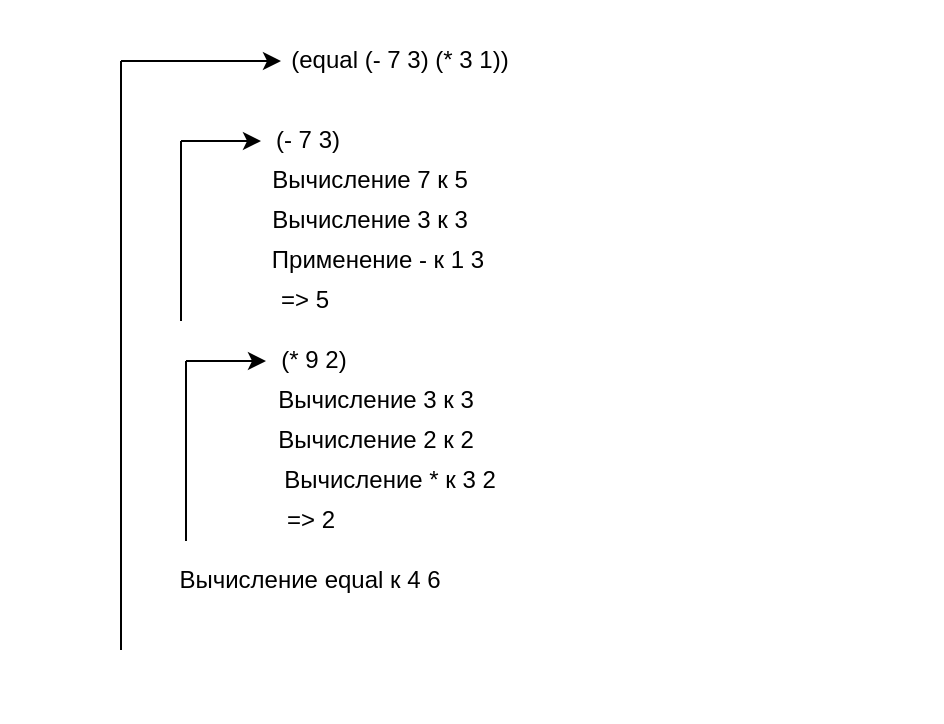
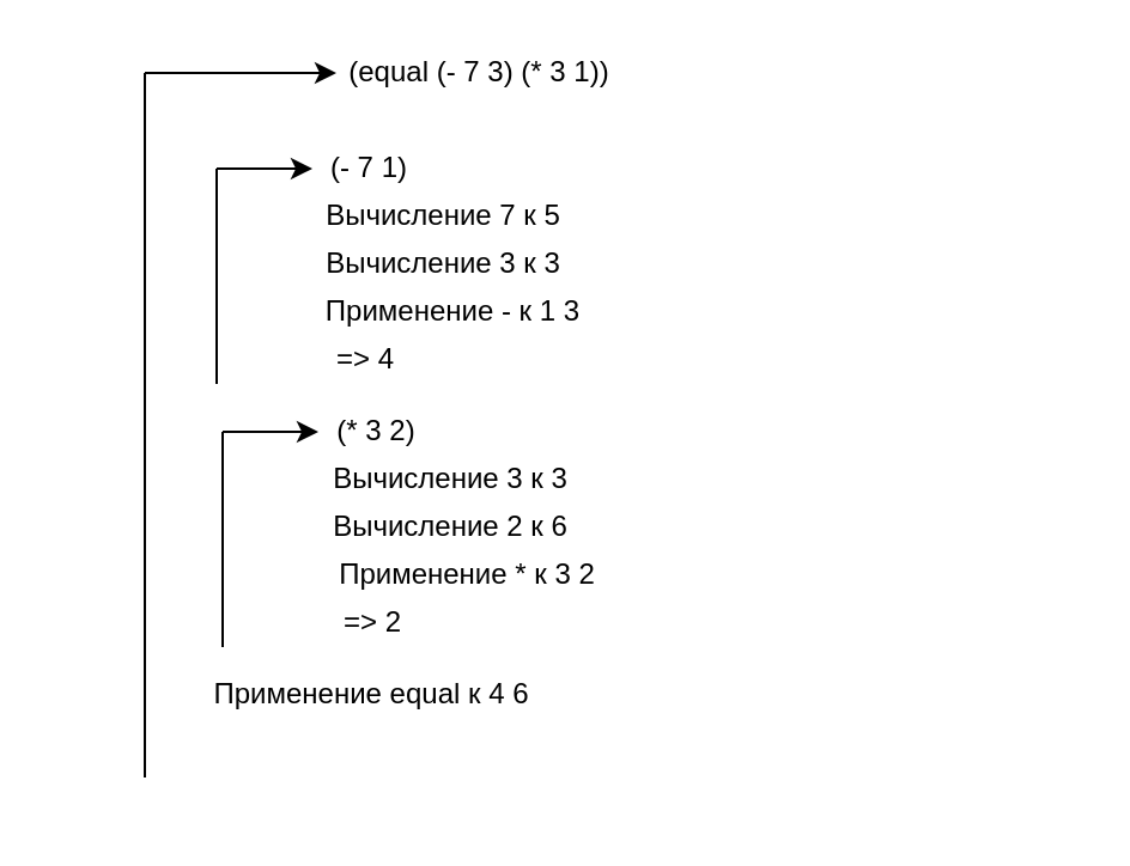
  <mxCell id="0" />
  <mxCell id="1" parent="0" />
  <mxCell id="2" value="(equal (- 7 3) (* 3 1))" style="text;html=1;strokeColor=none;fillColor=none;align=center;verticalAlign=middle;whiteSpace=wrap;rounded=0;" vertex="1" parent="1"><mxGeometry x="140" y="20" width="120" height="20" as="geometry" /></mxCell>
  <mxCell id="3" value="" style="group" vertex="1" connectable="0" parent="1"><mxGeometry x="60" y="30" width="80" height="310" as="geometry" /></mxCell>
  <mxCell id="4" value="" style="endArrow=none;html=1;" edge="1" parent="3"><mxGeometry width="50" height="50" relative="1" as="geometry"><mxPoint y="294.5" as="sourcePoint" /><mxPoint as="targetPoint" /></mxGeometry></mxCell>
  <mxCell id="5" value="" style="endArrow=classic;html=1;" edge="1" parent="3"><mxGeometry width="50" height="50" relative="1" as="geometry"><mxPoint as="sourcePoint" /><mxPoint x="80" as="targetPoint" /></mxGeometry></mxCell>
  <mxCell id="6" value="" style="group" vertex="1" connectable="0" parent="1"><mxGeometry x="90" y="110" width="360" height="100" as="geometry" /></mxCell>
  <mxCell id="7" value="" style="endArrow=none;html=1;" edge="1" parent="6"><mxGeometry width="50" height="50" relative="1" as="geometry"><mxPoint y="50" as="sourcePoint" /><mxPoint y="-40" as="targetPoint" /></mxGeometry></mxCell>
  <mxCell id="8" value="" style="endArrow=classic;html=1;" edge="1" parent="6"><mxGeometry width="50" height="50" relative="1" as="geometry"><mxPoint y="-40" as="sourcePoint" /><mxPoint x="40" y="-40" as="targetPoint" /></mxGeometry></mxCell>
- <mxCell id="9" value="=&amp;gt; 5" style="text;html=1;strokeColor=none;fillColor=none;align=center;verticalAlign=middle;whiteSpace=wrap;rounded=0;" vertex="1" parent="6"><mxGeometry x="45" y="30" width="35" height="20" as="geometry" /></mxCell>
+ <mxCell id="9" value="=&amp;gt; 4" style="text;html=1;strokeColor=none;fillColor=none;align=center;verticalAlign=middle;whiteSpace=wrap;rounded=0;" vertex="1" parent="6"><mxGeometry x="45" y="30" width="35" height="20" as="geometry" /></mxCell>
  <mxCell id="10" value="Применение - к 1 3" style="text;html=1;strokeColor=none;fillColor=none;align=center;verticalAlign=middle;whiteSpace=wrap;rounded=0;" vertex="1" parent="6"><mxGeometry x="-70" y="10" width="337.5" height="20" as="geometry" /></mxCell>
  <mxCell id="11" value="Вычисление 3 к 3" style="text;html=1;strokeColor=none;fillColor=none;align=center;verticalAlign=middle;whiteSpace=wrap;rounded=0;" vertex="1" parent="6"><mxGeometry x="45" y="-10" width="100" height="20" as="geometry" /></mxCell>
- <mxCell id="12" value="(- 7 3)" style="text;html=1;strokeColor=none;fillColor=none;align=center;verticalAlign=middle;whiteSpace=wrap;rounded=0;" vertex="1" parent="1"><mxGeometry x="99" y="60" width="110" height="20" as="geometry" /></mxCell>
+ <mxCell id="12" value="(- 7 1)" style="text;html=1;strokeColor=none;fillColor=none;align=center;verticalAlign=middle;whiteSpace=wrap;rounded=0;" vertex="1" parent="1"><mxGeometry x="99" y="60" width="110" height="20" as="geometry" /></mxCell>
  <mxCell id="13" value="Вычисление 7 к 5" style="text;html=1;strokeColor=none;fillColor=none;align=center;verticalAlign=middle;whiteSpace=wrap;rounded=0;" vertex="1" parent="1"><mxGeometry x="135" y="80" width="100" height="20" as="geometry" /></mxCell>
- <mxCell id="14" value="Вычисление equal к 4 6" style="text;html=1;strokeColor=none;fillColor=none;align=center;verticalAlign=middle;whiteSpace=wrap;rounded=0;" vertex="1" parent="1"><mxGeometry x="80" y="280" width="150" height="20" as="geometry" /></mxCell>
+ <mxCell id="14" value="Применение equal к 4 6" style="text;html=1;strokeColor=none;fillColor=none;align=center;verticalAlign=middle;whiteSpace=wrap;rounded=0;" vertex="1" parent="1"><mxGeometry x="80" y="280" width="150" height="20" as="geometry" /></mxCell>
  <mxCell id="15" value="" style="endArrow=none;html=1;" edge="1" parent="1"><mxGeometry width="50" height="50" relative="1" as="geometry"><mxPoint x="92.5" y="270" as="sourcePoint" /><mxPoint x="92.5" y="180" as="targetPoint" /></mxGeometry></mxCell>
  <mxCell id="16" value="" style="endArrow=classic;html=1;" edge="1" parent="1"><mxGeometry width="50" height="50" relative="1" as="geometry"><mxPoint x="92.5" y="180" as="sourcePoint" /><mxPoint x="132.5" y="180" as="targetPoint" /></mxGeometry></mxCell>
  <mxCell id="17" value="=&amp;gt; 2" style="text;html=1;strokeColor=none;fillColor=none;align=center;verticalAlign=middle;whiteSpace=wrap;rounded=0;" vertex="1" parent="1"><mxGeometry x="137.5" y="250" width="35" height="20" as="geometry" /></mxCell>
- <mxCell id="18" value="Вычисление 2 к 2" style="text;html=1;strokeColor=none;fillColor=none;align=center;verticalAlign=middle;whiteSpace=wrap;rounded=0;" vertex="1" parent="1"><mxGeometry x="137.5" y="210" width="100" height="20" as="geometry" /></mxCell>
- <mxCell id="19" value="(* 9 2)" style="text;html=1;strokeColor=none;fillColor=none;align=center;verticalAlign=middle;whiteSpace=wrap;rounded=0;" vertex="1" parent="1"><mxGeometry x="101.5" y="170" width="110" height="20" as="geometry" /></mxCell>
+ <mxCell id="18" value="Вычисление 2 к 6" style="text;html=1;strokeColor=none;fillColor=none;align=center;verticalAlign=middle;whiteSpace=wrap;rounded=0;" vertex="1" parent="1"><mxGeometry x="137.5" y="210" width="100" height="20" as="geometry" /></mxCell>
+ <mxCell id="19" value="(* 3 2)" style="text;html=1;strokeColor=none;fillColor=none;align=center;verticalAlign=middle;whiteSpace=wrap;rounded=0;" vertex="1" parent="1"><mxGeometry x="101.5" y="170" width="110" height="20" as="geometry" /></mxCell>
  <mxCell id="20" value="Вычисление 3 к 3" style="text;html=1;strokeColor=none;fillColor=none;align=center;verticalAlign=middle;whiteSpace=wrap;rounded=0;" vertex="1" parent="1"><mxGeometry x="137.5" y="190" width="100" height="20" as="geometry" /></mxCell>
- <mxCell id="21" value="Вычисление * к 3 2" style="text;html=1;strokeColor=none;fillColor=none;align=center;verticalAlign=middle;whiteSpace=wrap;rounded=0;" vertex="1" parent="1"><mxGeometry x="135" y="230" width="120" height="20" as="geometry" /></mxCell>
+ <mxCell id="21" value="Применение * к 3 2" style="text;html=1;strokeColor=none;fillColor=none;align=center;verticalAlign=middle;whiteSpace=wrap;rounded=0;" vertex="1" parent="1"><mxGeometry x="135" y="230" width="120" height="20" as="geometry" /></mxCell>
